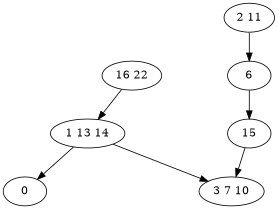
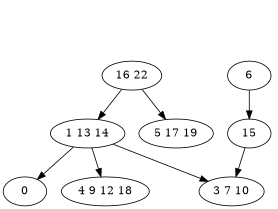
  digraph {
    n1 [label="16 22"]
    n2 [label="1 13 14"]
+   n3 [label="5 17 19"]
    n4 [label=0]
+   n5 [label="4 9 12 18"]
    n6 [label="3 7 10"]
-   n7 [label="2 11"]
    n8 [label=6]
    n9 [label=15]
    n1 -> n2
+   n1 -> n3
    n2 -> n4
+   n2 -> n5
    n2 -> n6
-   n7 -> n8
    n8 -> n9
    n9 -> n6
  }
